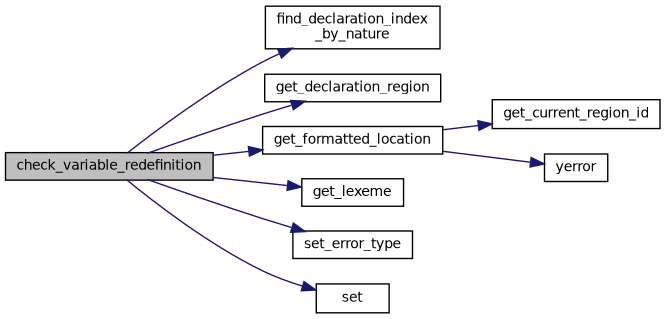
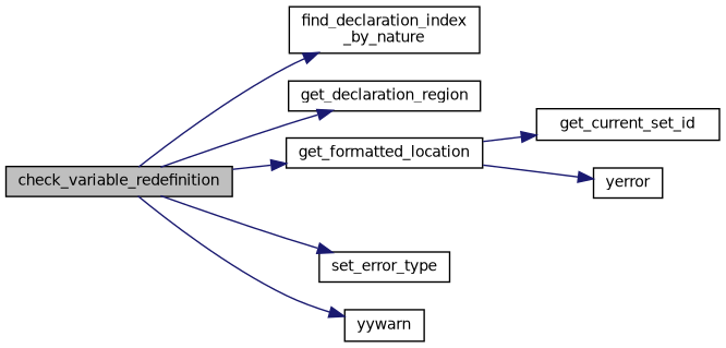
  digraph {
    rankdir=LR
    node [color=black fillcolor=white fontname=Helvetica fontsize=10 shape=record style=filled]
    edge [color=midnightblue fontname=Helvetica fontsize=10 labelfontname=Helvetica labelfontsize=10 style=solid]
    n1 [fillcolor=grey75 fontcolor=black height=0.2 label=check_variable_redefinition width=0.4]
    n2 [height=0.2 label="find_declaration_index\l_by_nature" width=0.4]
    n3 [height=0.2 label=get_declaration_region width=0.4]
    n4 [height=0.2 label=get_formatted_location width=0.4]
-   n5 [height=0.2 label=get_lexeme width=0.4]
    n6 [height=0.2 label=set_error_type width=0.4]
-   n7 [height=0.2 label=set width=0.4]
-   n8 [height=0.2 label=get_current_region_id width=0.4]
+   n7 [height=0.2 label=yywarn width=0.4]
+   n8 [height=0.2 label=get_current_set_id width=0.4]
    n9 [height=0.2 label=yerror width=0.4]
    n1 -> n2
    n1 -> n3
    n1 -> n4
-   n1 -> n5
    n1 -> n6
    n1 -> n7
    n4 -> n8
    n4 -> n9
  }
